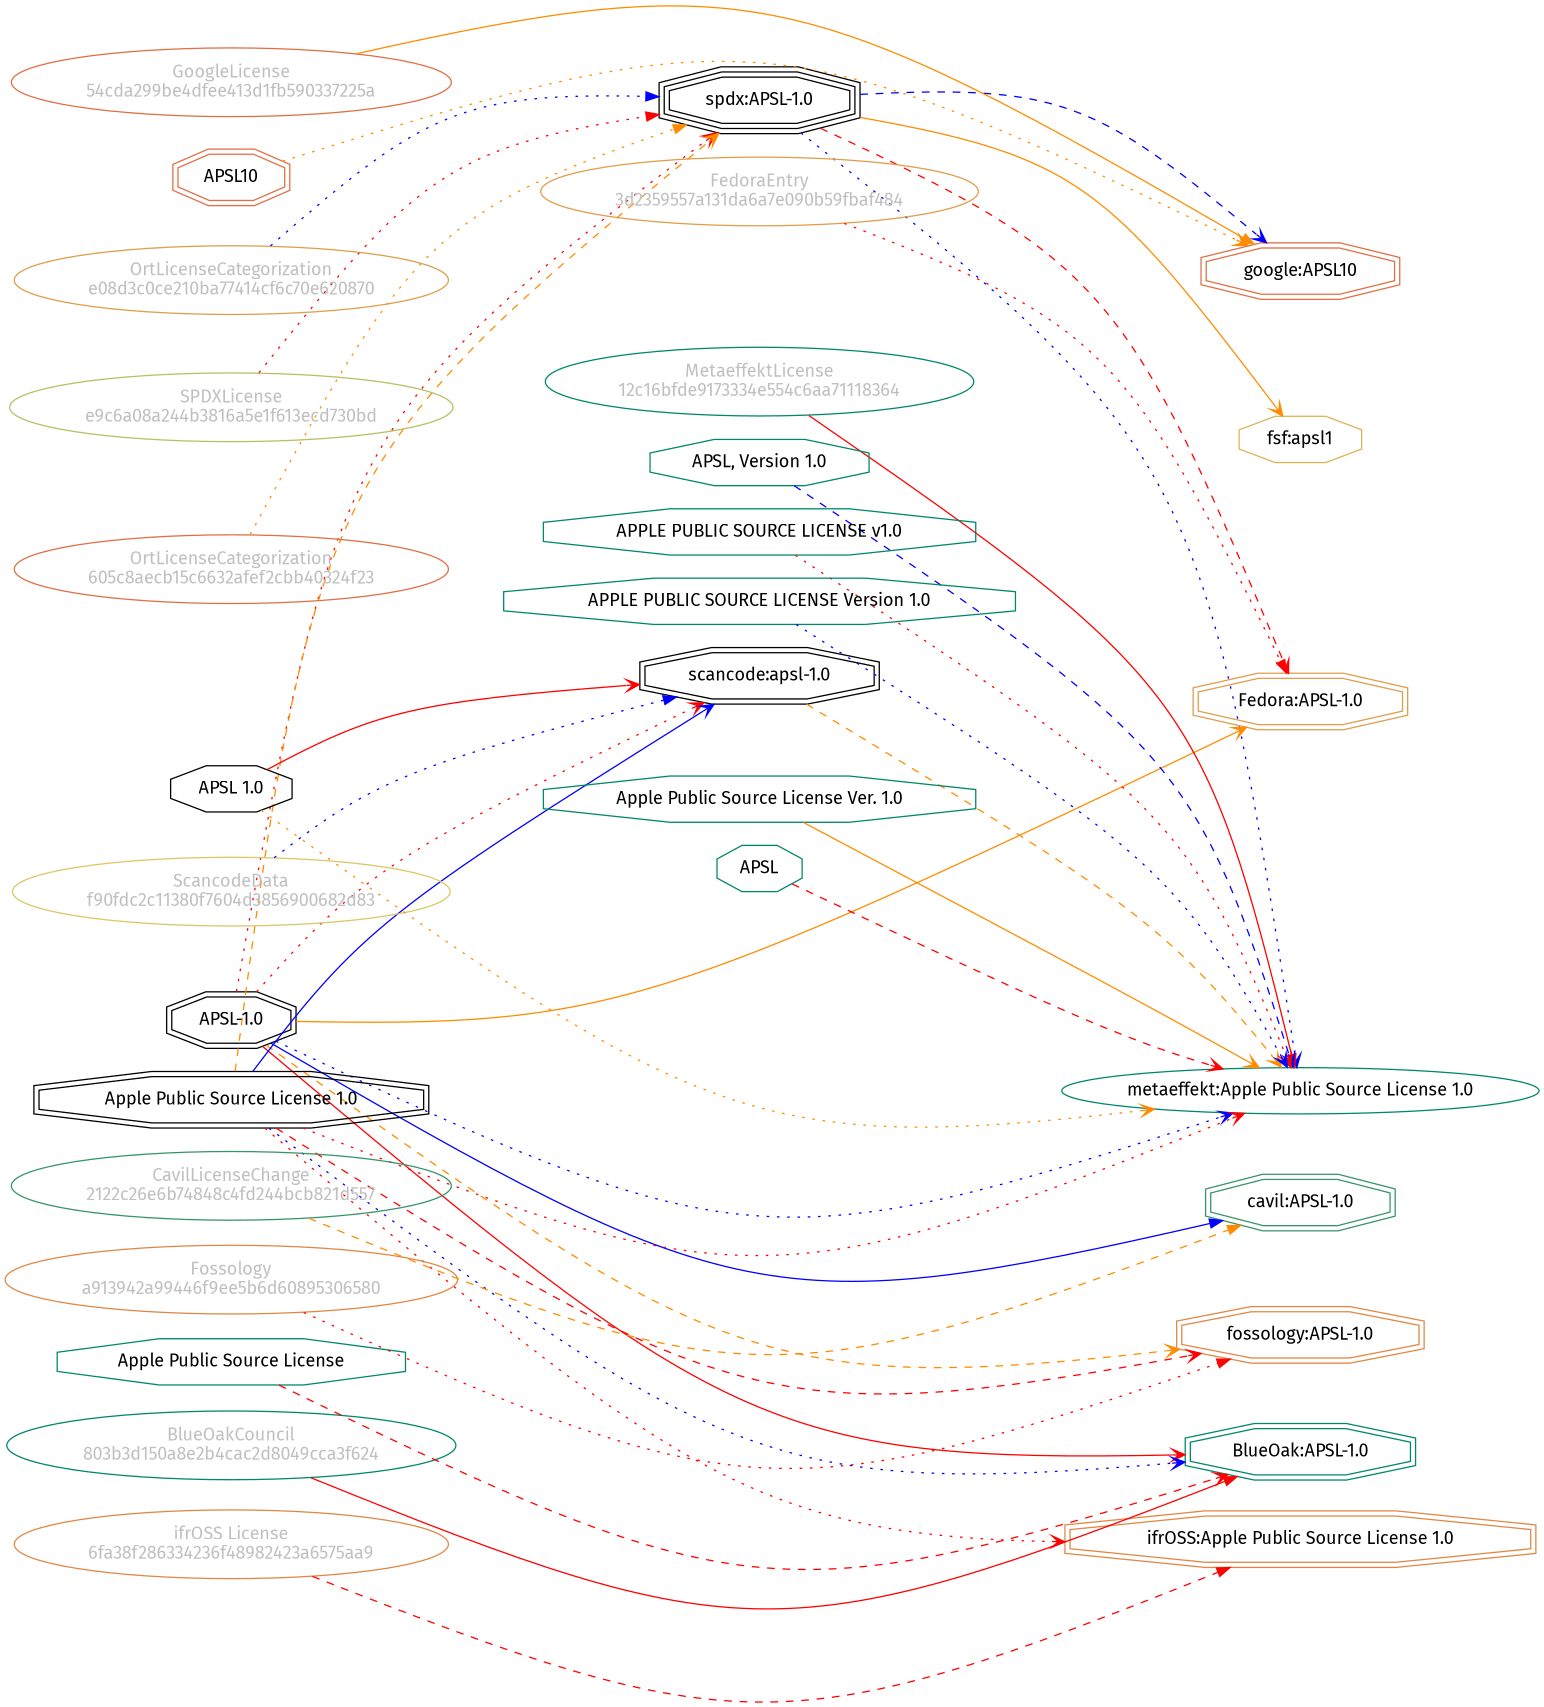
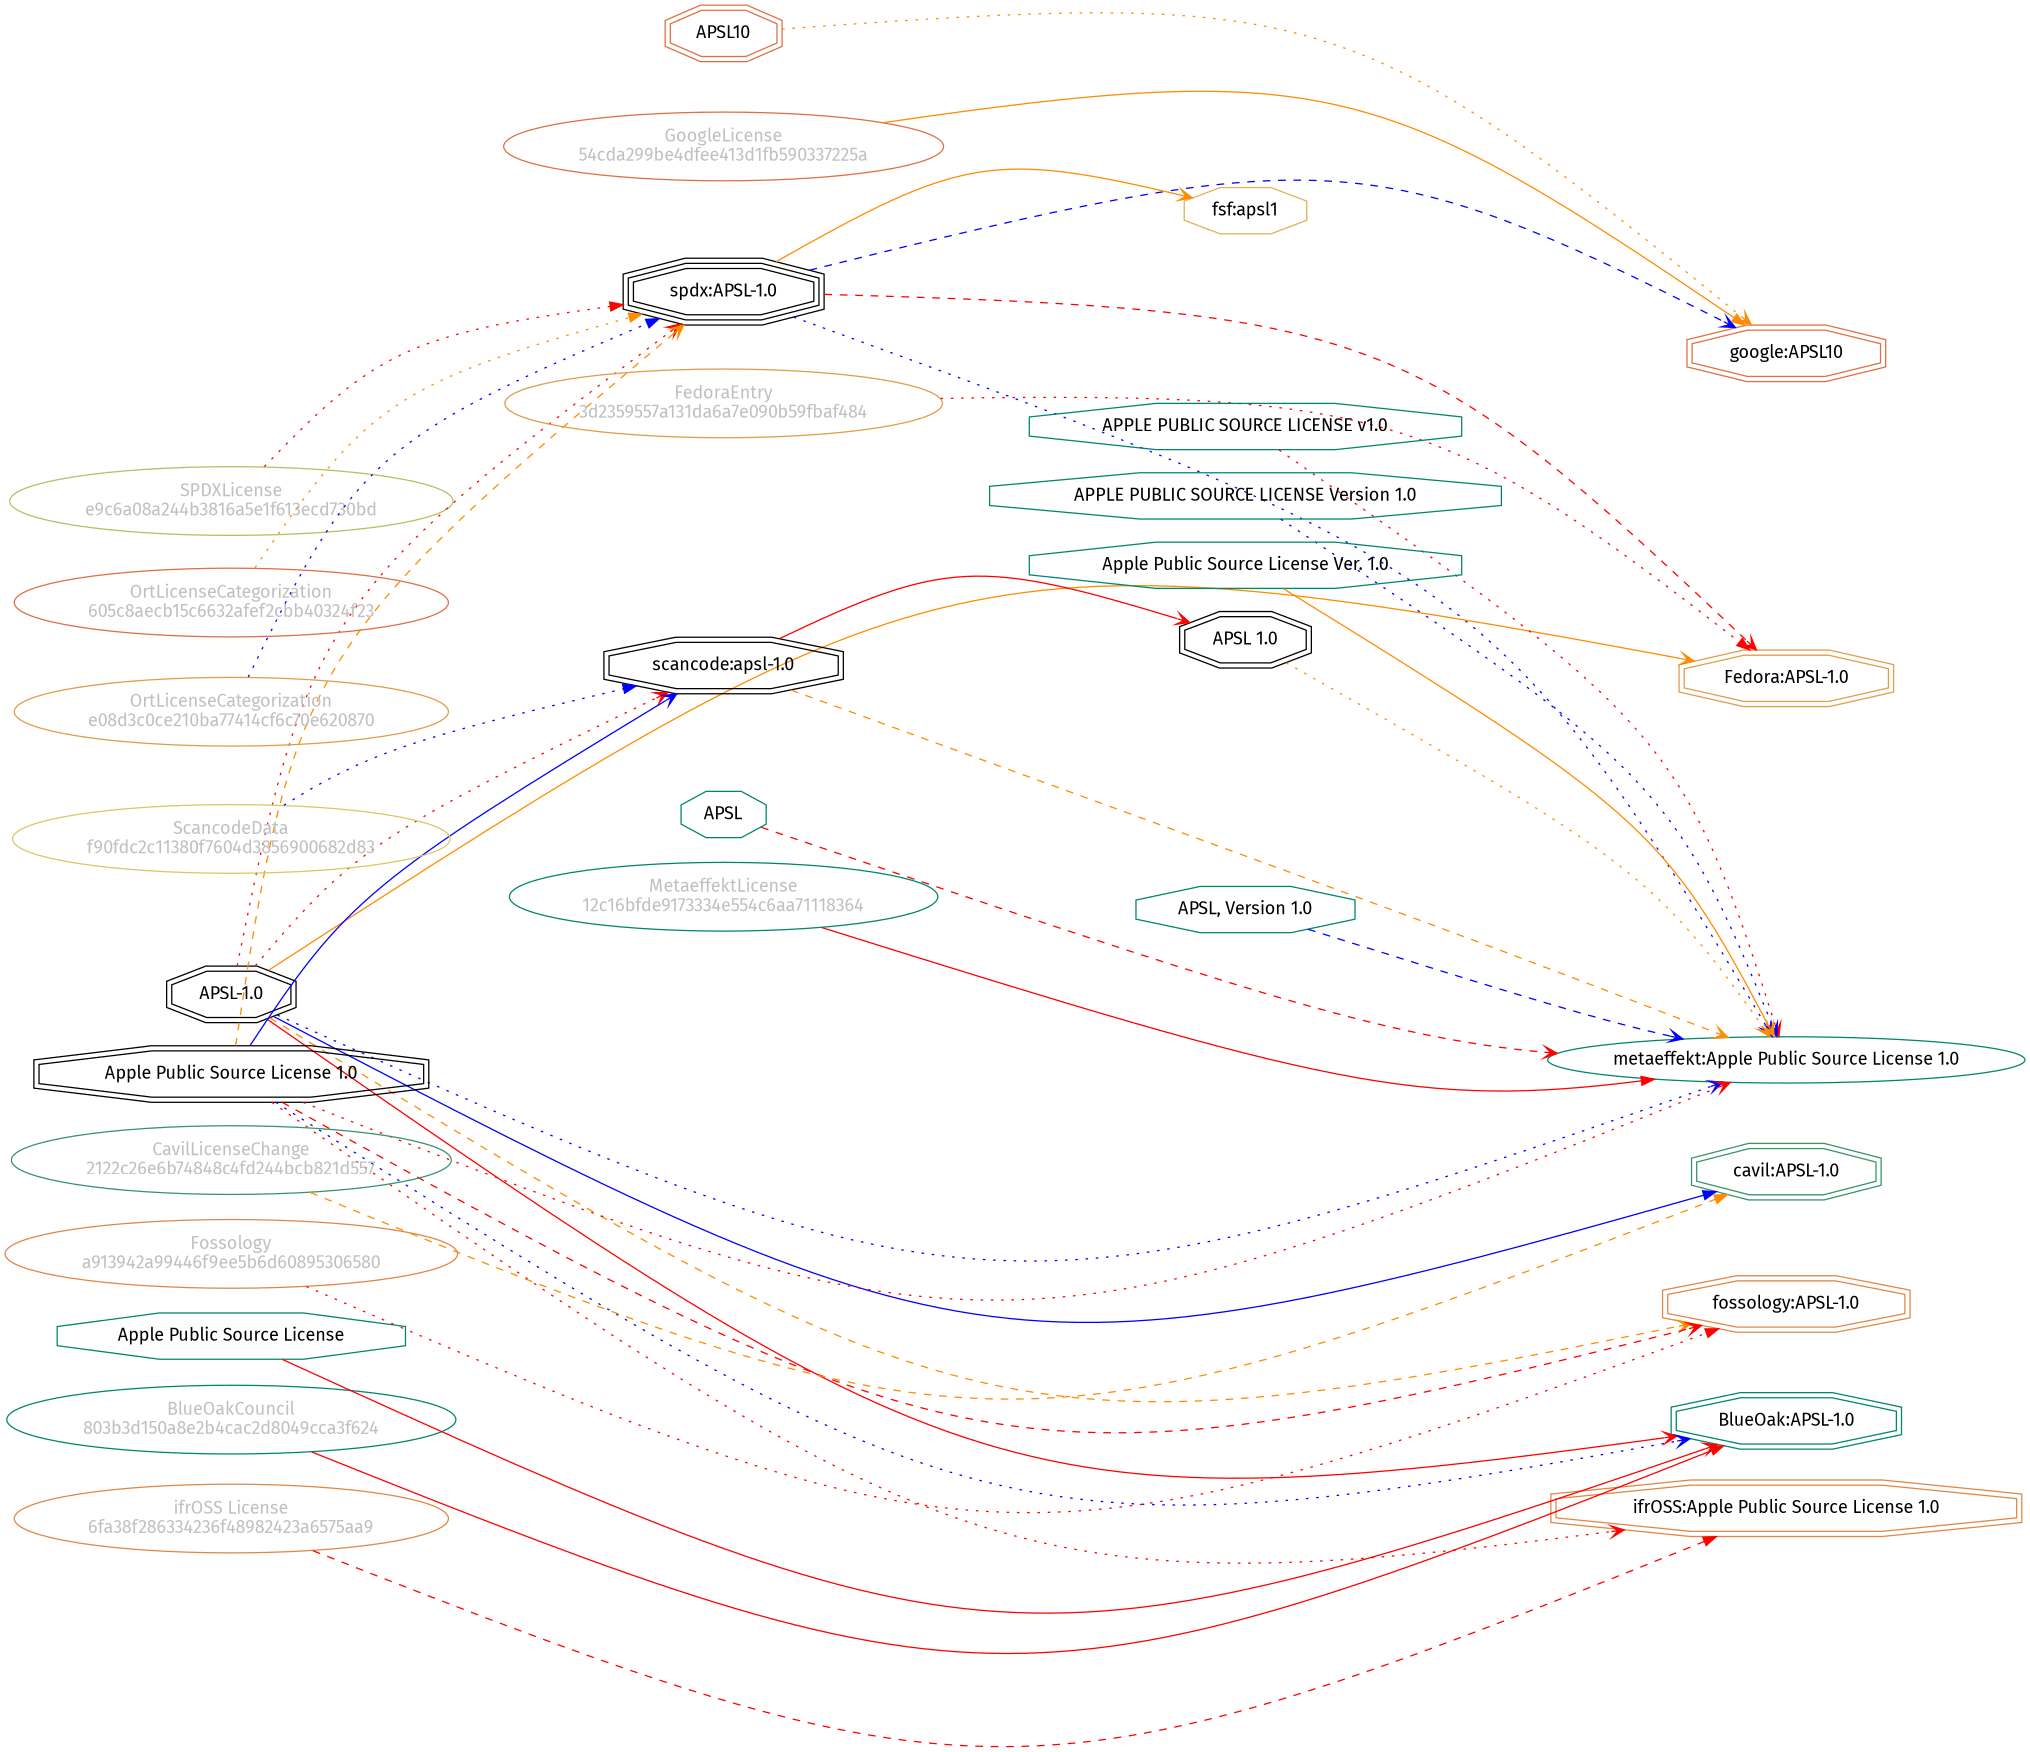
  strict digraph {
    fontname="Fira Sans"
    rankdir=LR
    splines=curved
    node [color="#00876c" fontname="Fira Sans" shape=ellipse]
    edge [color=red fontname="Fira Sans" style=dotted weight=0.5 arrowhead=vee]
    n1 [color="#b8bf62" fillcolor="beige;1" fontcolor=gray label="SPDXLicense\ne9c6a08a244b3816a5e1f613ecd730bd"]
    n2 [label="spdx:APSL-1.0" shape=tripleoctagon color=""]
    n3 [color="#e06f45" label="google:APSL10" shape=doubleoctagon]
    n4 [color="#e09d4b" label="Fedora:APSL-1.0" shape=doubleoctagon]
    n5 [color="#deb256" label="fsf:apsl1" shape=octagon]
    n6 [label="metaeffekt:Apple Public Source License 1.0"]
    n7 [label="APSL-1.0" shape=doubleoctagon color=""]
    n8 [label="BlueOak:APSL-1.0" shape=doubleoctagon]
    n9 [label="scancode:apsl-1.0" shape=doubleoctagon color=""]
    n10 [color="#e18745" label="fossology:APSL-1.0" shape=doubleoctagon]
    n11 [color="#379469" label="cavil:APSL-1.0" shape=doubleoctagon]
    n12 [label="Apple Public Source License 1.0" shape=doubleoctagon color=""]
    n13 [color="#e18745" label="ifrOSS:Apple Public Source License 1.0" shape=doubleoctagon]
    n14 [color="#e06f45" fillcolor="beige;1" fontcolor=gray label="GoogleLicense\n54cda299be4dfee413d1fb590337225a"]
    n15 [color="#e06f45" label=APSL10 shape=doubleoctagon]
    n16 [color="#e09d4b" fillcolor="beige;1" fontcolor=gray label="FedoraEntry\n3d2359557a131da6a7e090b59fbaf484"]
    n17 [fillcolor="beige;1" fontcolor=gray label="BlueOakCouncil\n803b3d150a8e2b4cac2d8049cca3f624"]
    n18 [label="Apple Public Source License" shape=octagon]
    n19 [color="#dac767" fillcolor="beige;1" fontcolor=gray label="ScancodeData\nf90fdc2c11380f7604d3856900682d83"]
-   n20 [label="APSL 1.0" shape=octagon color=""]
+   n20 [label="APSL 1.0" shape=doubleoctagon color=""]
    n21 [color="#e18745" fillcolor="beige;1" fontcolor=gray label="Fossology\na913942a99446f9ee5b6d60895306580"]
    n22 [color="#e06f45" fillcolor="beige;1" fontcolor=gray label="OrtLicenseCategorization\n605c8aecb15c6632afef2cbb40324f23"]
    n23 [color="#e09d4b" fillcolor="beige;1" fontcolor=gray label="OrtLicenseCategorization\ne08d3c0ce210ba77414cf6c70e620870"]
    n24 [color="#379469" fillcolor="beige;1" fontcolor=gray label="CavilLicenseChange\n2122c26e6b74848c4fd244bcb821d557"]
    n25 [label=APSL shape=octagon]
    n26 [fillcolor="beige;1" fontcolor=gray label="MetaeffektLicense\n12c16bfde9173334e554c6aa71118364"]
    n27 [label="APSL, Version 1.0" shape=octagon]
    n28 [label="APPLE PUBLIC SOURCE LICENSE v1.0" shape=octagon]
    n29 [label="APPLE PUBLIC SOURCE LICENSE Version 1.0" shape=octagon]
    n30 [label="Apple Public Source License Ver. 1.0" shape=octagon]
    n31 [color="#e18745" fillcolor="beige;1" fontcolor=gray label="ifrOSS License\n6fa38f286334236f48982423a6575aa9"]
    n1 -> n2 [arrowhead=""]
    n2 -> n3 [color=blue style=dashed weight=0.7]
    n2 -> n4 [style=dashed weight=0.7]
    n2 -> n5 [color=darkorange style=solid]
    n2 -> n6 [color=blue weight=0.7]
    n7 -> n2 [weight=0.7]
    n7 -> n4 [color=darkorange style=solid weight=0.7]
    n7 -> n6 [color=blue]
    n7 -> n8 [style=solid weight=0.7]
    n7 -> n9 [weight=0.7]
    n7 -> n10 [color=darkorange style=dashed weight=0.7]
    n7 -> n11 [arrowhead=normal color=blue style=solid weight=0.7]
    n9 -> n6 [color=darkorange style=dashed]
    n12 -> n2 [color=darkorange style=dashed weight=0.7]
    n12 -> n6 [weight=0.7]
    n12 -> n8 [color=blue weight=0.7]
    n12 -> n9 [color=blue style=solid weight=0.7]
    n12 -> n10 [style=dashed weight=0.7]
    n12 -> n13 [weight=0.7]
    n14 -> n3 [color=darkorange style=solid arrowhead=""]
    n15 -> n3 [color=darkorange weight=0.7]
    n16 -> n4 [arrowhead=""]
    n17 -> n8 [style=solid arrowhead=""]
-   n18 -> n8 [style=dashed]
+   n18 -> n8 [style=solid]
    n19 -> n9 [color=blue arrowhead=""]
    n20 -> n6 [color=darkorange]
-   n20 -> n9 [style=solid weight=0.7]
+   n9 -> n20 [style=solid weight=0.7]
    n21 -> n10 [arrowhead=""]
    n22 -> n2 [color=darkorange arrowhead=""]
    n23 -> n2 [color=blue arrowhead=""]
    n24 -> n11 [color=darkorange style=dashed arrowhead=""]
    n25 -> n6 [style=dashed]
    n26 -> n6 [style=solid arrowhead=""]
    n27 -> n6 [color=blue style=dashed]
    n28 -> n6
    n29 -> n6 [color=blue]
    n30 -> n6 [color=darkorange style=solid]
    n31 -> n13 [style=dashed arrowhead=""]
  }
